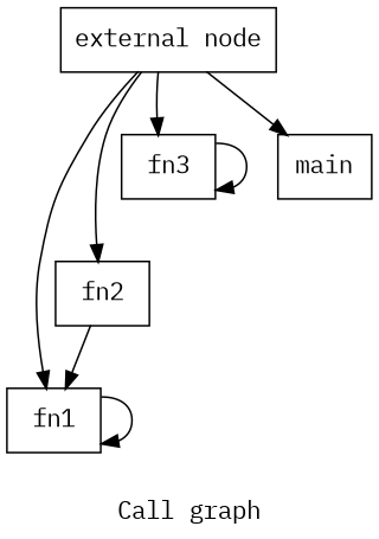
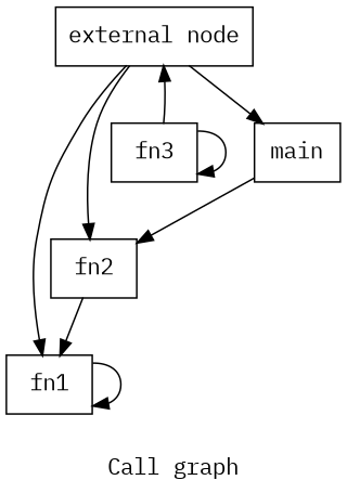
  digraph {
    fontname="IBM Plex Mono"
    label="Call graph"
    node [fontname="IBM Plex Mono" shape=record]
    edge [fontname="IBM Plex Mono"]
    n1 [label="{external node}"]
    n2 [label="{fn1}"]
    n3 [label="{fn2}"]
    n4 [label="{fn3}"]
    n5 [label="{main}"]
    n1 -> n2
    n1 -> n3
-   n1 -> n4
+   n4 -> n1
    n1 -> n5
    n2 -> n2
    n3 -> n2
    n4 -> n4
+   n5 -> n3
  }
